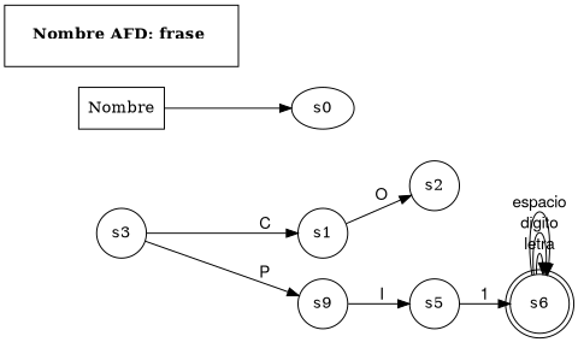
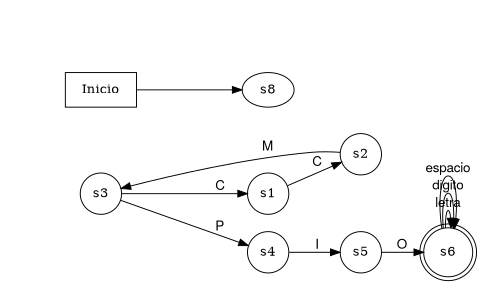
  digraph {
    fontname="Helvetica,Arial,sans-serif"
    rankdir=LR
    node [shape=circle]
    edge [fontname="Helvetica,Arial,sans-serif"]
    s6 [shape=doublecircle]
-   Inicio [shape=box label=Nombre]
-   s0 [shape=""]
+   Inicio [shape=box]
+   s0 [label=s8 shape=""]
    s1
    s2
    s3
-   s4 [label=s9]
+   s4
    s5
-   n9 [fillcolor="#ff880022" label=<<table border="0" cellborder="1" cellspacing="0" cellpadding="18">   <tr> <td> <b>Nombre AFD: frase </b> </td> </tr>   </table>> shape=plain]
    s6 -> s6 [label=letra]
    s6 -> s6 [label=digito]
    s6 -> s6 [label=espacio]
    Inicio -> s0
-   s1 -> s2 [label=O]
+   s1 -> s2 [label=C]
+   s2 -> s3 [label=M]
    s3 -> s1 [label=C]
    s3 -> s4 [label=P]
    s4 -> s5 [label=I]
-   s5 -> s6 [label=1]
+   s5 -> s6 [label=O]
  }
